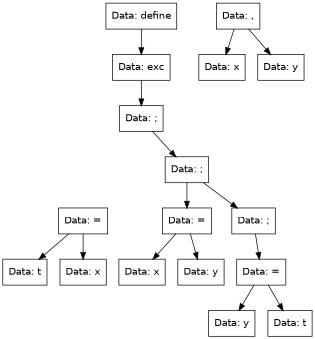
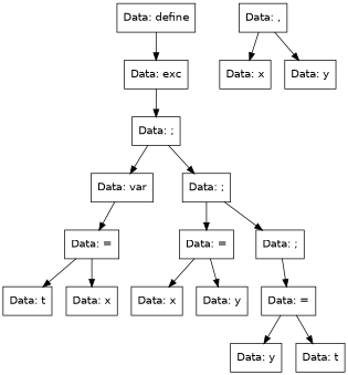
  digraph {
    fontname="DejaVu Sans"
    node [fontname="DejaVu Sans" shape=record]
    edge [fontname="DejaVu Sans"]
    n1 [label="Data: define"]
    n2 [label="Data: exc"]
    n3 [label="Data: ;"]
    n4 [label="Data: ,"]
    n5 [label="Data: x"]
    n6 [label="Data: y"]
+   n7 [label="Data: var"]
    n8 [label="Data: ;"]
    n9 [label="Data: ="]
    n10 [label="Data: ="]
    n11 [label="Data: ;"]
    n12 [label="Data: t"]
    n13 [label="Data: x"]
    n14 [label="Data: x"]
    n15 [label="Data: y"]
    n16 [label="Data: ="]
    n17 [label="Data: y"]
    n18 [label="Data: t"]
    n1 -> n2
    n2 -> n3
+   n3 -> n7
    n3 -> n8
    n4 -> n5
    n4 -> n6
+   n7 -> n9
    n8 -> n10
    n8 -> n11
    n9 -> n12
    n9 -> n13
    n10 -> n14
    n10 -> n15
    n11 -> n16
    n16 -> n17
    n16 -> n18
  }
